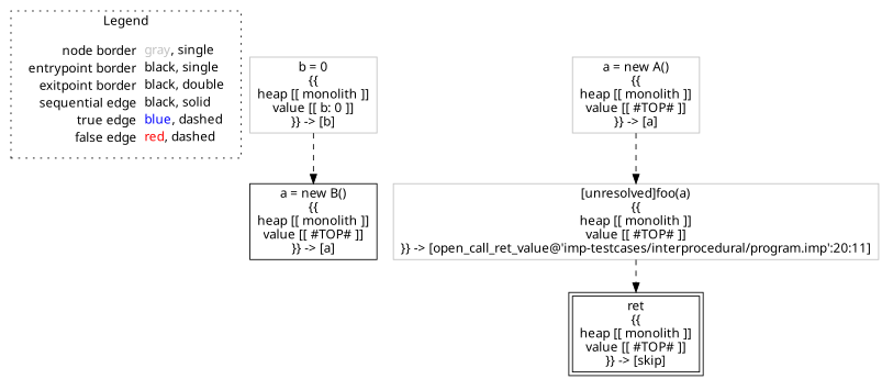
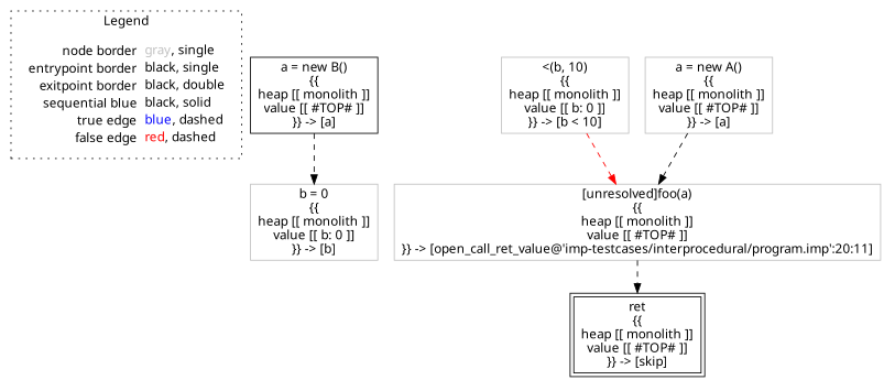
  digraph {
    fontname="Noto Sans"
    node [fontname="Noto Sans" shape=rect color=gray]
    edge [color=black fontname="Noto Sans" style=dashed]
-   n1 [label=<<table border="0" cellpadding="2" cellspacing="0" cellborder="0"><tr><td align="right">node border&nbsp;</td><td align="left"><font color="gray">gray</font>, single</td></tr><tr><td align="right">entrypoint border&nbsp;</td><td align="left"><font color="black">black</font>, single</td></tr><tr><td align="right">exitpoint border&nbsp;</td><td align="left"><font color="black">black</font>, double</td></tr><tr><td align="right">sequential edge&nbsp;</td><td align="left"><font color="black">black</font>, solid</td></tr><tr><td align="right">true edge&nbsp;</td><td align="left"><font color="blue">blue</font>, dashed</td></tr><tr><td align="right">false edge&nbsp;</td><td align="left"><font color="red">red</font>, dashed</td></tr></table>> shape=plaintext color=""]
+   n1 [label=<<table border="0" cellpadding="2" cellspacing="0" cellborder="0"><tr><td align="right">node border&nbsp;</td><td align="left"><font color="gray">gray</font>, single</td></tr><tr><td align="right">entrypoint border&nbsp;</td><td align="left"><font color="black">black</font>, single</td></tr><tr><td align="right">exitpoint border&nbsp;</td><td align="left"><font color="black">black</font>, double</td></tr><tr><td align="right">sequential blue&nbsp;</td><td align="left"><font color="black">black</font>, solid</td></tr><tr><td align="right">true edge&nbsp;</td><td align="left"><font color="blue">blue</font>, dashed</td></tr><tr><td align="right">false edge&nbsp;</td><td align="left"><font color="red">red</font>, dashed</td></tr></table>> shape=plaintext color=""]
    n2 [color=black label=<a = new B()<BR/>{{<BR/>heap [[ monolith ]]<BR/>value [[ #TOP# ]]<BR/>}} -&gt; [a]>]
    n3 [label=<b = 0<BR/>{{<BR/>heap [[ monolith ]]<BR/>value [[ b: 0 ]]<BR/>}} -&gt; [b]>]
    n4 [color=black label=<ret<BR/>{{<BR/>heap [[ monolith ]]<BR/>value [[ #TOP# ]]<BR/>}} -&gt; [skip]> peripheries=2]
    n5 [label=<[unresolved]foo(a)<BR/>{{<BR/>heap [[ monolith ]]<BR/>value [[ #TOP# ]]<BR/>}} -&gt; [open_call_ret_value@'imp-testcases/interprocedural/program.imp':20:11]>]
+   n6 [label=<&lt;(b, 10)<BR/>{{<BR/>heap [[ monolith ]]<BR/>value [[ b: 0 ]]<BR/>}} -&gt; [b &lt; 10]>]
    n7 [label=<a = new A()<BR/>{{<BR/>heap [[ monolith ]]<BR/>value [[ #TOP# ]]<BR/>}} -&gt; [a]>]
    subgraph cluster_1 {
      label=Legend
      style=dotted
      n1
    }
-   n3 -> n2
+   n2 -> n3
    n5 -> n4
+   n6 -> n5 [color=red]
    n7 -> n5
  }
